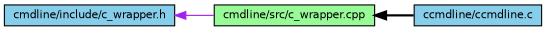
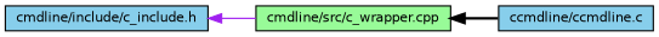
  digraph {
    rankdir=LR
    node [color=black fillcolor=skyblue fontname=Helvetica fontsize=10 shape=record style=filled]
    edge [dir=back fontname=Helvetica fontsize=10 labelfontname=Helvetica labelfontsize=10]
-   n1 [fontcolor=black height=0.2 label="cmdline/include/c_wrapper.h" width=0.4]
+   n1 [fontcolor=black height=0.2 label="cmdline/include/c_include.h" width=0.4]
    n2 [fillcolor=palegreen height=0.2 label="cmdline/src/c_wrapper.cpp" width=0.4]
    n3 [height=0.2 label="ccmdline/ccmdline.c" width=0.4]
    n1 -> n2 [color=purple style=solid]
    n2 -> n3 [color=black style=bold]
  }
